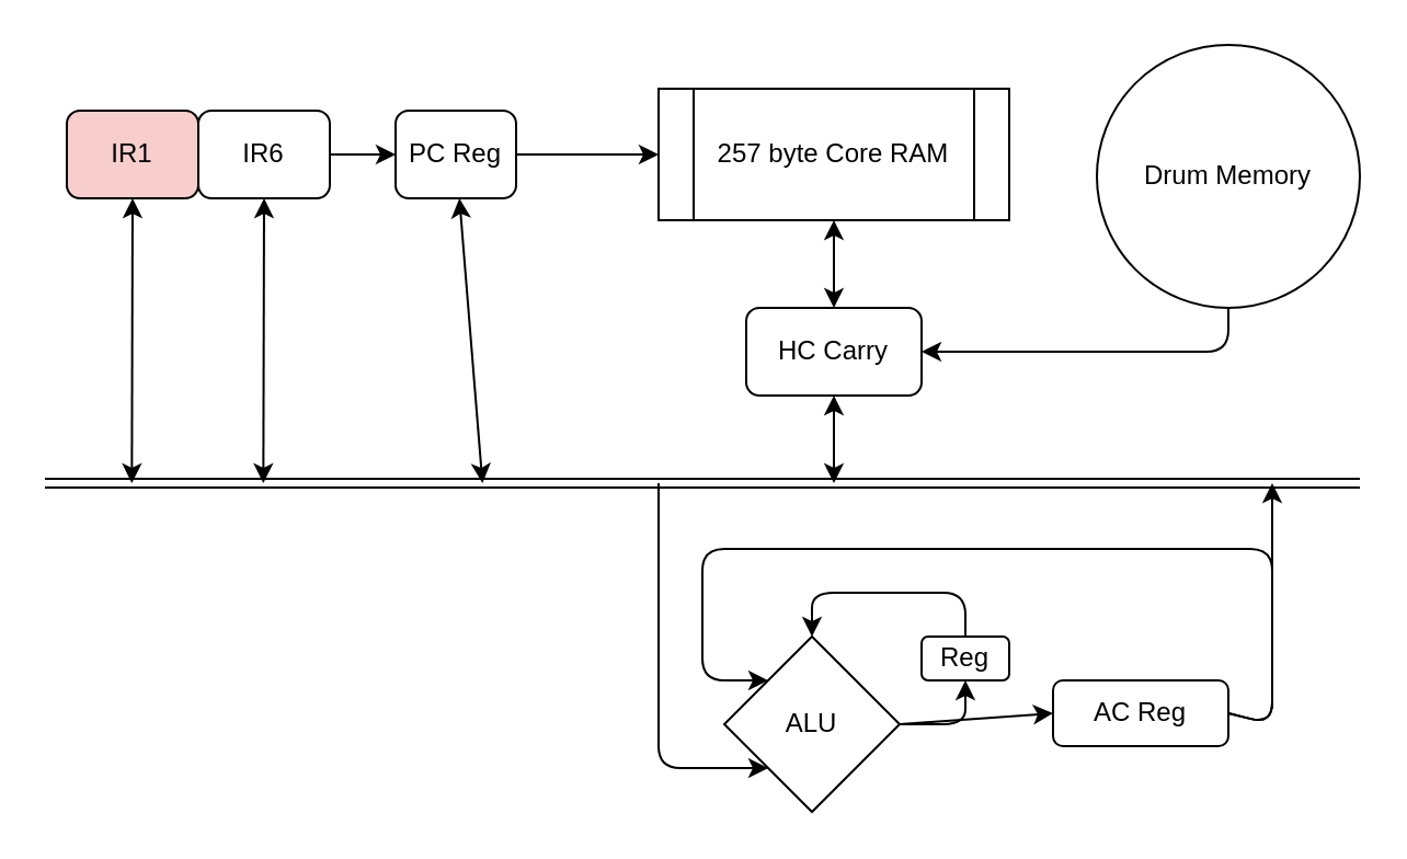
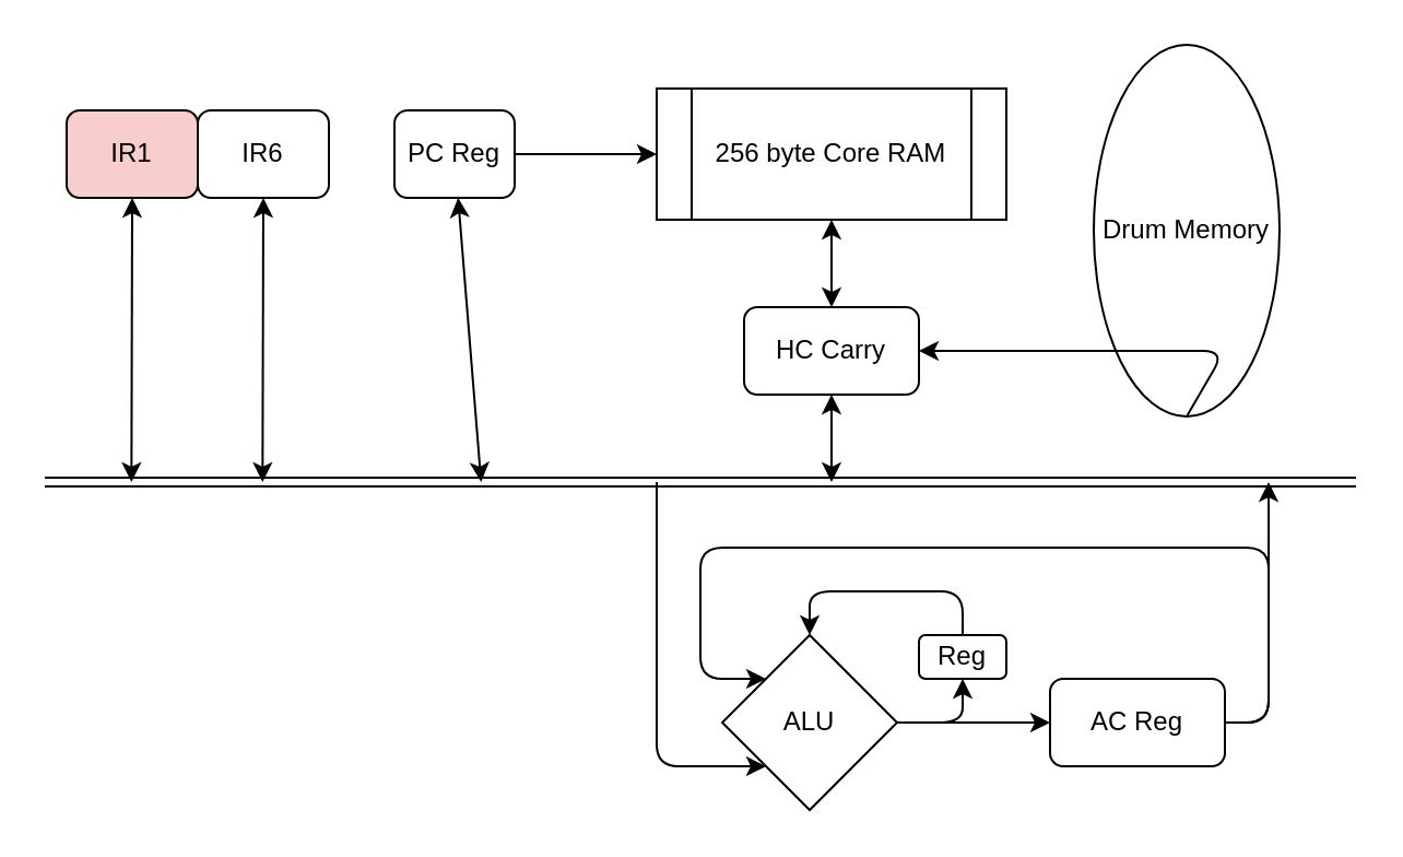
  <mxCell id="0" />
  <mxCell id="1" parent="0" />
  <mxCell id="2" value="ALU" style="rhombus;whiteSpace=wrap;html=1;" parent="1" vertex="1"><mxGeometry x="330" y="290" width="80" height="80" as="geometry" /></mxCell>
  <mxCell id="3" value="" style="endArrow=classic;html=1;rounded=1;exitX=1;exitY=0.5;exitDx=0;exitDy=0;entryX=0;entryY=0;entryDx=0;entryDy=0;curved=0;" parent="1" source="7" target="2" edge="1"><mxGeometry width="50" height="50" relative="1" as="geometry"><mxPoint x="300" y="290" as="sourcePoint" /><mxPoint x="490" y="310" as="targetPoint" /><Array as="points"><mxPoint x="580" y="330" /><mxPoint x="580" y="250" /><mxPoint x="320" y="250" /><mxPoint x="320" y="310" /></Array></mxGeometry></mxCell>
  <mxCell id="4" value="Reg" style="rounded=1;whiteSpace=wrap;html=1;" parent="1" vertex="1"><mxGeometry x="420" y="290" width="40" height="20" as="geometry" /></mxCell>
  <mxCell id="5" value="" style="endArrow=classic;html=1;rounded=1;entryX=0.5;entryY=1;entryDx=0;entryDy=0;exitX=1;exitY=0.5;exitDx=0;exitDy=0;curved=0;" parent="1" source="2" target="4" edge="1"><mxGeometry width="50" height="50" relative="1" as="geometry"><mxPoint x="440" y="340" as="sourcePoint" /><mxPoint x="490" y="290" as="targetPoint" /><Array as="points"><mxPoint x="440" y="330" /></Array></mxGeometry></mxCell>
  <mxCell id="6" value="" style="endArrow=classic;html=1;rounded=1;entryX=0.5;entryY=0;entryDx=0;entryDy=0;exitX=0.5;exitY=0;exitDx=0;exitDy=0;curved=0;" parent="1" source="4" target="2" edge="1"><mxGeometry width="50" height="50" relative="1" as="geometry"><mxPoint x="440" y="340" as="sourcePoint" /><mxPoint x="490" y="290" as="targetPoint" /><Array as="points"><mxPoint x="440" y="270" /><mxPoint x="370" y="270" /></Array></mxGeometry></mxCell>
- <mxCell id="7" value="AC Reg" style="rounded=1;whiteSpace=wrap;html=1;" parent="1" vertex="1"><mxGeometry x="480" y="310" width="80" height="30" as="geometry" /></mxCell>
+ <mxCell id="7" value="AC Reg" style="rounded=1;whiteSpace=wrap;html=1;" parent="1" vertex="1"><mxGeometry x="480" y="310" width="80" height="40" as="geometry" /></mxCell>
  <mxCell id="8" value="" style="endArrow=classic;html=1;rounded=0;exitX=1;exitY=0.5;exitDx=0;exitDy=0;entryX=0;entryY=0.5;entryDx=0;entryDy=0;" parent="1" source="2" target="7" edge="1"><mxGeometry width="50" height="50" relative="1" as="geometry"><mxPoint x="440" y="340" as="sourcePoint" /><mxPoint x="490" y="290" as="targetPoint" /></mxGeometry></mxCell>
  <mxCell id="9" value="" style="shape=link;html=1;rounded=0;" parent="1" edge="1"><mxGeometry width="100" relative="1" as="geometry"><mxPoint x="20" y="220" as="sourcePoint" /><mxPoint x="620" y="220" as="targetPoint" /></mxGeometry></mxCell>
  <mxCell id="10" value="" style="endArrow=classic;html=1;rounded=1;entryX=0;entryY=1;entryDx=0;entryDy=0;curved=0;" parent="1" target="2" edge="1"><mxGeometry width="50" height="50" relative="1" as="geometry"><mxPoint x="300" y="220" as="sourcePoint" /><mxPoint x="320" y="350" as="targetPoint" /><Array as="points"><mxPoint x="300" y="350" /></Array></mxGeometry></mxCell>
  <mxCell id="11" value="" style="endArrow=classic;html=1;rounded=1;exitX=1;exitY=0.5;exitDx=0;exitDy=0;curved=0;" parent="1" source="7" edge="1"><mxGeometry width="50" height="50" relative="1" as="geometry"><mxPoint x="420" y="280" as="sourcePoint" /><mxPoint x="580" y="220" as="targetPoint" /><Array as="points"><mxPoint x="580" y="330" /></Array></mxGeometry></mxCell>
  <mxCell id="12" value="HC Carry" style="rounded=1;whiteSpace=wrap;html=1;" parent="1" vertex="1"><mxGeometry x="340" y="140" width="80" height="40" as="geometry" /></mxCell>
  <mxCell id="13" value="" style="endArrow=classic;startArrow=classic;html=1;rounded=0;entryX=0.5;entryY=1;entryDx=0;entryDy=0;" parent="1" target="12" edge="1"><mxGeometry width="50" height="50" relative="1" as="geometry"><mxPoint x="380" y="220" as="sourcePoint" /><mxPoint x="470" y="270" as="targetPoint" /></mxGeometry></mxCell>
- <mxCell id="14" value="257 byte Core RAM" style="shape=process;whiteSpace=wrap;html=1;backgroundOutline=1;" parent="1" vertex="1"><mxGeometry x="300" y="40" width="160" height="60" as="geometry" /></mxCell>
+ <mxCell id="14" value="256 byte Core RAM" style="shape=process;whiteSpace=wrap;html=1;backgroundOutline=1;" parent="1" vertex="1"><mxGeometry x="300" y="40" width="160" height="60" as="geometry" /></mxCell>
  <mxCell id="15" value="" style="endArrow=classic;startArrow=classic;html=1;rounded=0;entryX=0.5;entryY=1;entryDx=0;entryDy=0;" parent="1" source="12" target="14" edge="1"><mxGeometry width="50" height="50" relative="1" as="geometry"><mxPoint x="440" y="230" as="sourcePoint" /><mxPoint x="490" y="180" as="targetPoint" /></mxGeometry></mxCell>
- <mxCell id="16" value="Drum Memory" style="ellipse;whiteSpace=wrap;html=1;aspect=fixed;" parent="1" vertex="1"><mxGeometry x="500" y="20" width="120" height="120" as="geometry" /></mxCell>
+ <mxCell id="16" value="Drum Memory" style="ellipse;whiteSpace=wrap;html=1;aspect=fixed;" parent="1" vertex="1"><mxGeometry x="500" y="20" width="85" height="170" as="geometry" /></mxCell>
  <mxCell id="17" value="" style="endArrow=classic;html=1;rounded=1;entryX=1;entryY=0.5;entryDx=0;entryDy=0;exitX=0.5;exitY=1;exitDx=0;exitDy=0;curved=0;" parent="1" source="16" target="12" edge="1"><mxGeometry width="50" height="50" relative="1" as="geometry"><mxPoint x="430" y="210" as="sourcePoint" /><mxPoint x="480" y="160" as="targetPoint" /><Array as="points"><mxPoint x="560" y="160" /></Array></mxGeometry></mxCell>
  <mxCell id="18" value="PC Reg" style="rounded=1;whiteSpace=wrap;html=1;" parent="1" vertex="1"><mxGeometry x="180" y="50" width="55" height="40" as="geometry" /></mxCell>
  <mxCell id="19" value="" style="endArrow=classic;startArrow=classic;html=1;rounded=0;" parent="1" target="18" edge="1"><mxGeometry width="50" height="50" relative="1" as="geometry"><mxPoint x="219.66" y="220" as="sourcePoint" /><mxPoint x="219.66" y="180" as="targetPoint" /></mxGeometry></mxCell>
  <mxCell id="20" value="" style="endArrow=classic;html=1;rounded=0;entryX=0;entryY=0.5;entryDx=0;entryDy=0;exitX=1;exitY=0.5;exitDx=0;exitDy=0;" parent="1" source="18" target="14" edge="1"><mxGeometry width="50" height="50" relative="1" as="geometry"><mxPoint x="470" y="190" as="sourcePoint" /><mxPoint x="520" y="140" as="targetPoint" /></mxGeometry></mxCell>
  <mxCell id="21" value="IR6" style="rounded=1;whiteSpace=wrap;html=1;" parent="1" vertex="1"><mxGeometry x="90" y="50" width="60" height="40" as="geometry" /></mxCell>
  <mxCell id="22" value="IR1" style="rounded=1;whiteSpace=wrap;html=1;fillColor=#f8cecc;" parent="1" vertex="1"><mxGeometry x="30" y="50" width="60" height="40" as="geometry" /></mxCell>
- <mxCell id="23" value="" style="endArrow=classic;html=1;rounded=0;exitX=1;exitY=0.5;exitDx=0;exitDy=0;" parent="1" source="21" target="18" edge="1"><mxGeometry width="50" height="50" relative="1" as="geometry"><mxPoint x="300" y="170" as="sourcePoint" /><mxPoint x="350" y="120" as="targetPoint" /></mxGeometry></mxCell>
  <mxCell id="24" value="" style="endArrow=classic;startArrow=classic;html=1;rounded=0;" parent="1" edge="1"><mxGeometry width="50" height="50" relative="1" as="geometry"><mxPoint x="119.66" y="220" as="sourcePoint" /><mxPoint x="120" y="90" as="targetPoint" /></mxGeometry></mxCell>
  <mxCell id="25" value="" style="endArrow=classic;startArrow=classic;html=1;rounded=0;" parent="1" edge="1"><mxGeometry width="50" height="50" relative="1" as="geometry"><mxPoint x="59.66" y="220" as="sourcePoint" /><mxPoint x="60" y="90" as="targetPoint" /></mxGeometry></mxCell>
